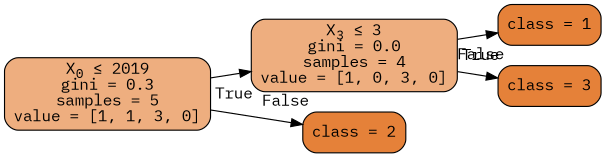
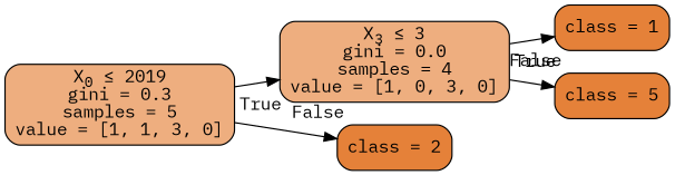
  digraph {
    rankdir=LR
    fontname="IBM Plex Mono"
    node [color=black fillcolor="#e58139ff" fontname="IBM Plex Mono" shape=box style="filled, rounded"]
    edge [fontname="IBM Plex Mono" headlabel=True labelangle=45 labeldistance=2.5]
    n1 [fillcolor="#e58139a4" label=<X<SUB>0</SUB> &le; 2019<br/>gini = 0.3<br/>samples = 5<br/>value = [1, 1, 3, 0]>]
    n2 [fillcolor="#e58139a4" label=<X<SUB>3</SUB> &le; 3<br/>gini = 0.0<br/>samples = 4<br/>value = [1, 0, 3, 0]>]
    n3 [label="class = 2"]
    n4 [label="class = 1"]
-   n5 [label="class = 3"]
+   n5 [label="class = 5"]
    n1 -> n2
    n1 -> n3 [headlabel=False labelangle=-45]
    n2 -> n4
    n2 -> n5 [headlabel=False labelangle=-45]
  }
